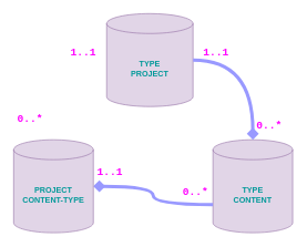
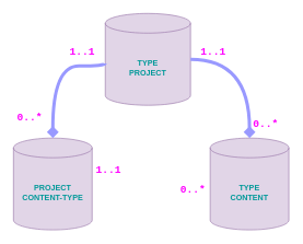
  <mxCell id="0" />
  <mxCell id="1" parent="0" />
  <mxCell id="2" value="TYPE&lt;br&gt;PROJECT" style="shape=cylinder3;whiteSpace=wrap;html=1;boundedLbl=1;backgroundOutline=1;size=15;fillColor=#e1d5e7;strokeColor=#9673a6;fontStyle=1;fontColor=#009999;" vertex="1" parent="1"><mxGeometry x="160" y="20" width="130" height="140" as="geometry" /></mxCell>
  <mxCell id="3" value="TYPE&lt;br&gt;CONTENT" style="shape=cylinder3;whiteSpace=wrap;html=1;boundedLbl=1;backgroundOutline=1;size=15;fillColor=#e1d5e7;strokeColor=#9673a6;fontStyle=1;fontColor=#009999;" vertex="1" parent="1"><mxGeometry x="320" y="210" width="120" height="140" as="geometry" /></mxCell>
- <mxCell id="4" style="edgeStyle=orthogonalEdgeStyle;rounded=0;orthogonalLoop=1;jettySize=auto;html=1;entryX=0;entryY=0;entryDx=0;entryDy=97.5;entryPerimeter=0;curved=1;strokeWidth=5;endArrow=none;endFill=0;fillColor=#cce5ff;strokeColor=#9999FF;startArrow=diamond;startFill=1;" edge="1" parent="1" source="5" target="3"><mxGeometry relative="1" as="geometry"><Array as="points"><mxPoint x="230" y="280" /><mxPoint x="230" y="308" /></Array></mxGeometry></mxCell>
  <mxCell id="5" value="PROJECT&lt;br&gt;CONTENT-TYPE" style="shape=cylinder3;whiteSpace=wrap;html=1;boundedLbl=1;backgroundOutline=1;size=15;fillColor=#e1d5e7;strokeColor=#9673a6;fontStyle=1;fontColor=#009999;fontSize=12;" vertex="1" parent="1"><mxGeometry x="20" y="210" width="120" height="140" as="geometry" /></mxCell>
  <mxCell id="6" style="edgeStyle=orthogonalEdgeStyle;rounded=0;orthogonalLoop=1;jettySize=auto;html=1;entryX=0;entryY=0;entryDx=0;entryDy=97.5;entryPerimeter=0;curved=1;strokeWidth=5;endArrow=diamond;endFill=1;fillColor=#cce5ff;strokeColor=#9999FF;exitX=1;exitY=0.5;exitDx=0;exitDy=0;exitPerimeter=0;" edge="1" parent="1" source="2"><mxGeometry relative="1" as="geometry"><mxPoint x="340" y="-17" as="sourcePoint" /><mxPoint x="380" y="210" as="targetPoint" /><Array as="points"><mxPoint x="380" y="90" /></Array></mxGeometry></mxCell>
  <mxCell id="7" value="&lt;b&gt;&lt;font color=&quot;#ff00ff&quot; face=&quot;Courier New&quot; style=&quot;font-size: 16px;&quot;&gt;1..1&lt;/font&gt;&lt;/b&gt;" style="text;html=1;strokeColor=none;fillColor=none;align=center;verticalAlign=middle;whiteSpace=wrap;rounded=0;rotation=0;" vertex="1" parent="1"><mxGeometry x="300" y="70" width="50" height="20" as="geometry" /></mxCell>
  <mxCell id="8" value="&lt;b&gt;&lt;font color=&quot;#ff00ff&quot; face=&quot;Courier New&quot; style=&quot;font-size: 16px;&quot;&gt;0..*&lt;br&gt;&lt;/font&gt;&lt;/b&gt;" style="text;html=1;strokeColor=none;fillColor=none;align=center;verticalAlign=middle;whiteSpace=wrap;rounded=0;rotation=0;" vertex="1" parent="1"><mxGeometry x="380" y="180" width="50" height="20" as="geometry" /></mxCell>
  <mxCell id="9" value="&lt;b&gt;&lt;font color=&quot;#ff00ff&quot; face=&quot;Courier New&quot; style=&quot;font-size: 16px;&quot;&gt;0..*&lt;/font&gt;&lt;/b&gt;" style="text;html=1;strokeColor=none;fillColor=none;align=center;verticalAlign=middle;whiteSpace=wrap;rounded=0;rotation=0;" vertex="1" parent="1"><mxGeometry x="269" y="280" width="50" height="20" as="geometry" /></mxCell>
  <mxCell id="10" value="&lt;b&gt;&lt;font color=&quot;#ff00ff&quot; face=&quot;Courier New&quot; style=&quot;font-size: 16px;&quot;&gt;1..1&lt;/font&gt;&lt;/b&gt;" style="text;html=1;strokeColor=none;fillColor=none;align=center;verticalAlign=middle;whiteSpace=wrap;rounded=0;rotation=0;" vertex="1" parent="1"><mxGeometry x="140" y="250" width="50" height="20" as="geometry" /></mxCell>
+ <mxCell id="11" style="edgeStyle=orthogonalEdgeStyle;rounded=0;orthogonalLoop=1;jettySize=auto;html=1;entryX=0.5;entryY=0;entryDx=0;entryDy=0;entryPerimeter=0;curved=1;strokeWidth=5;endArrow=diamond;endFill=1;fillColor=#cce5ff;strokeColor=#9999FF;exitX=-0.001;exitY=0.546;exitDx=0;exitDy=0;exitPerimeter=0;" edge="1" parent="1" source="2" target="5"><mxGeometry relative="1" as="geometry"><mxPoint x="300" y="100" as="sourcePoint" /><mxPoint x="390" y="220" as="targetPoint" /><Array as="points"><mxPoint x="160" y="100" /><mxPoint x="80" y="100" /></Array></mxGeometry></mxCell>
  <mxCell id="12" value="&lt;b&gt;&lt;font color=&quot;#ff00ff&quot; face=&quot;Courier New&quot; style=&quot;font-size: 16px;&quot;&gt;1..1&lt;/font&gt;&lt;/b&gt;" style="text;html=1;strokeColor=none;fillColor=none;align=center;verticalAlign=middle;whiteSpace=wrap;rounded=0;rotation=0;" vertex="1" parent="1"><mxGeometry x="100" y="70" width="50" height="20" as="geometry" /></mxCell>
  <mxCell id="13" value="&lt;b&gt;&lt;font color=&quot;#ff00ff&quot; face=&quot;Courier New&quot; style=&quot;font-size: 16px;&quot;&gt;0..*&lt;br&gt;&lt;/font&gt;&lt;/b&gt;" style="text;html=1;strokeColor=none;fillColor=none;align=center;verticalAlign=middle;whiteSpace=wrap;rounded=0;rotation=0;" vertex="1" parent="1"><mxGeometry x="20" y="170" width="50" height="20" as="geometry" /></mxCell>
